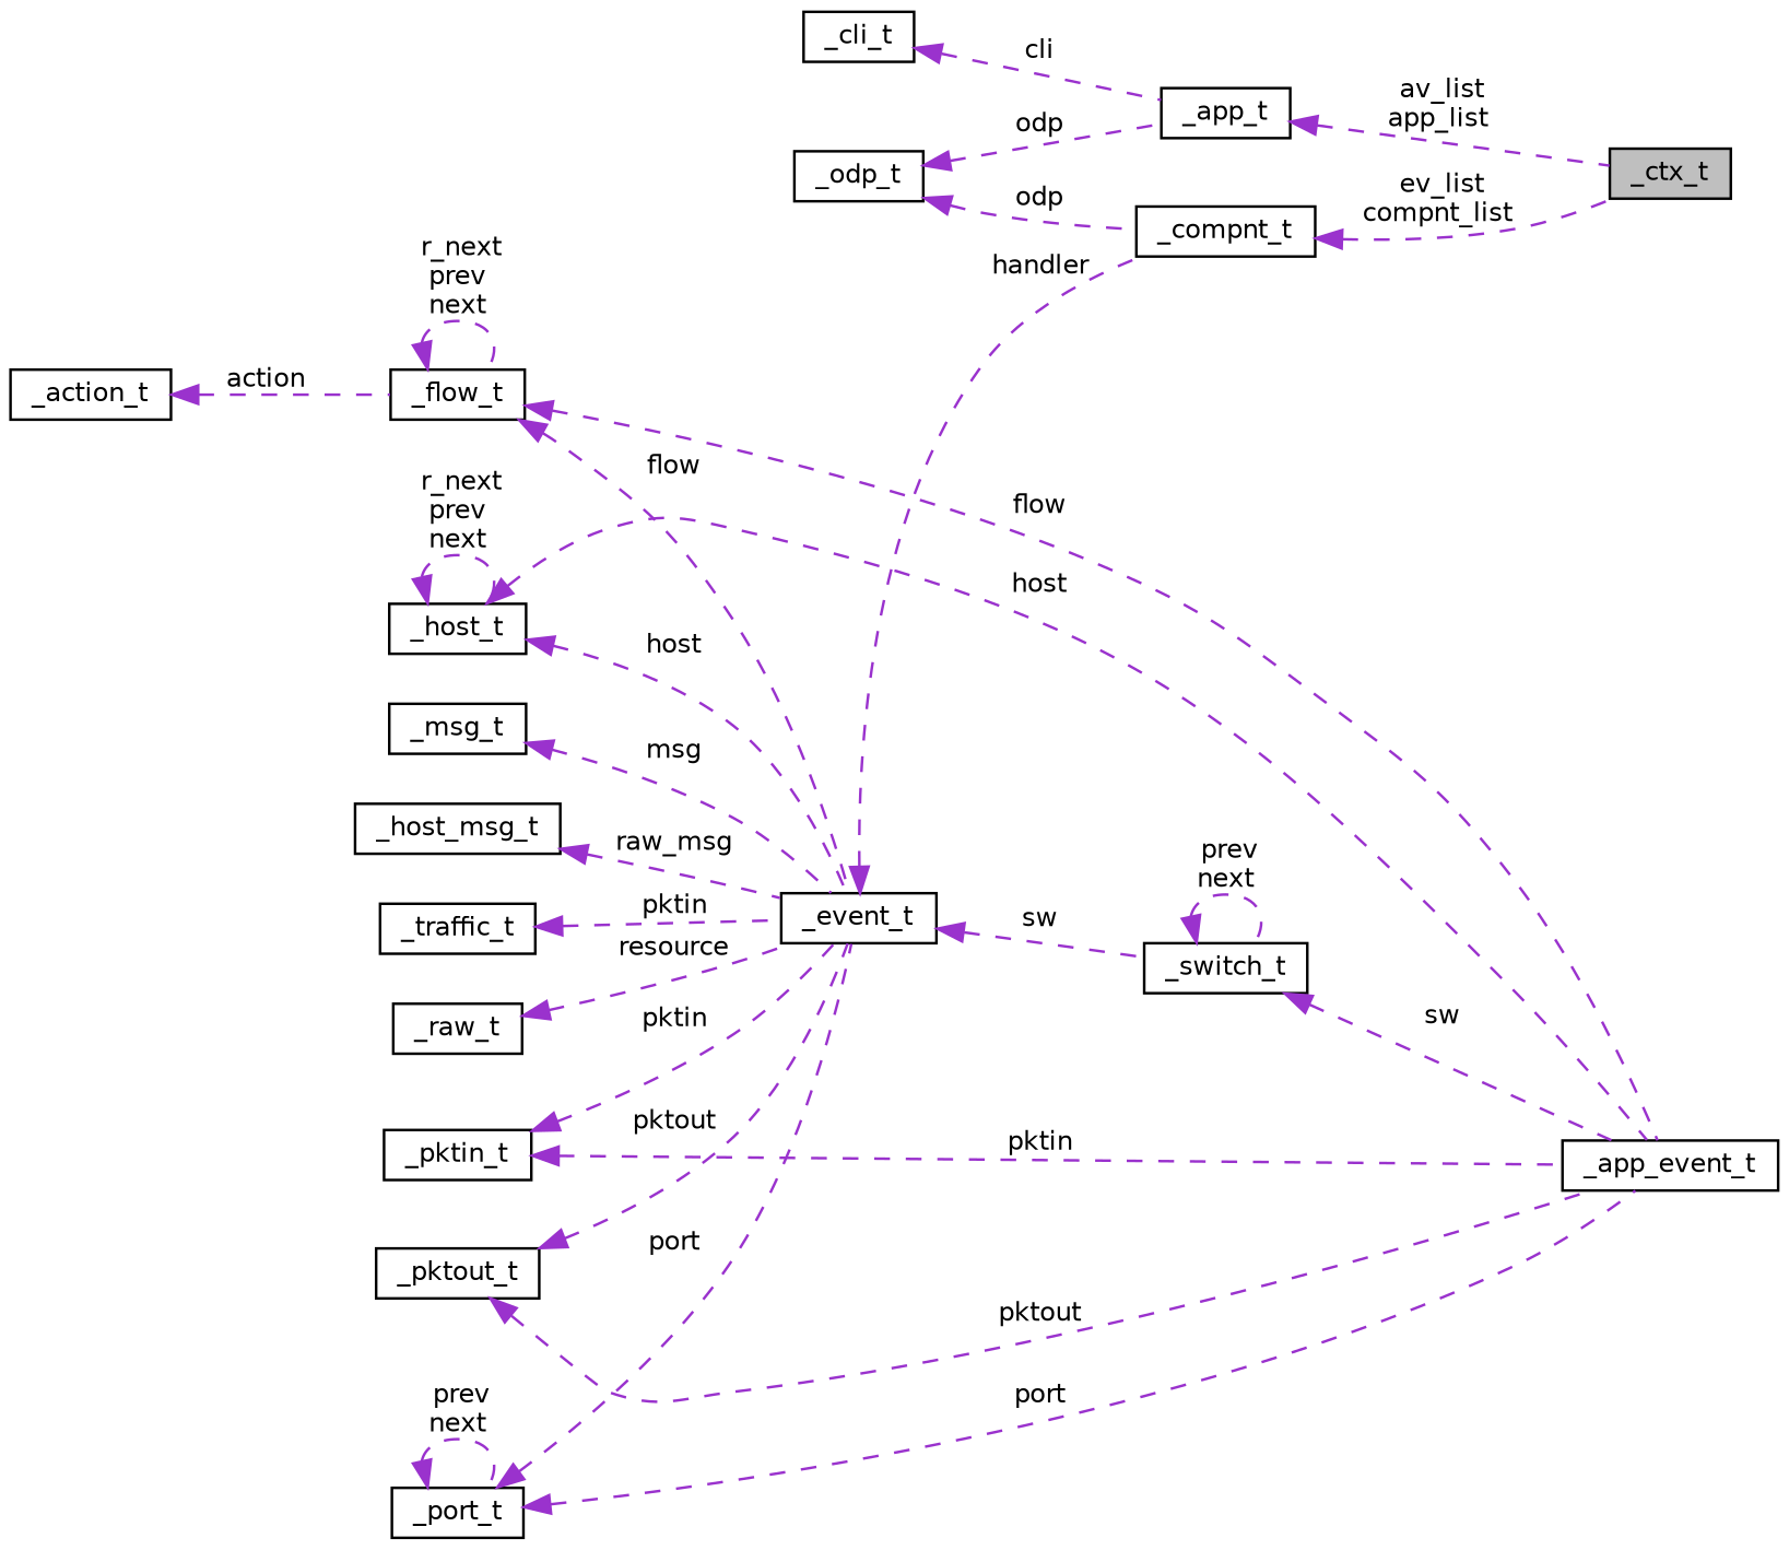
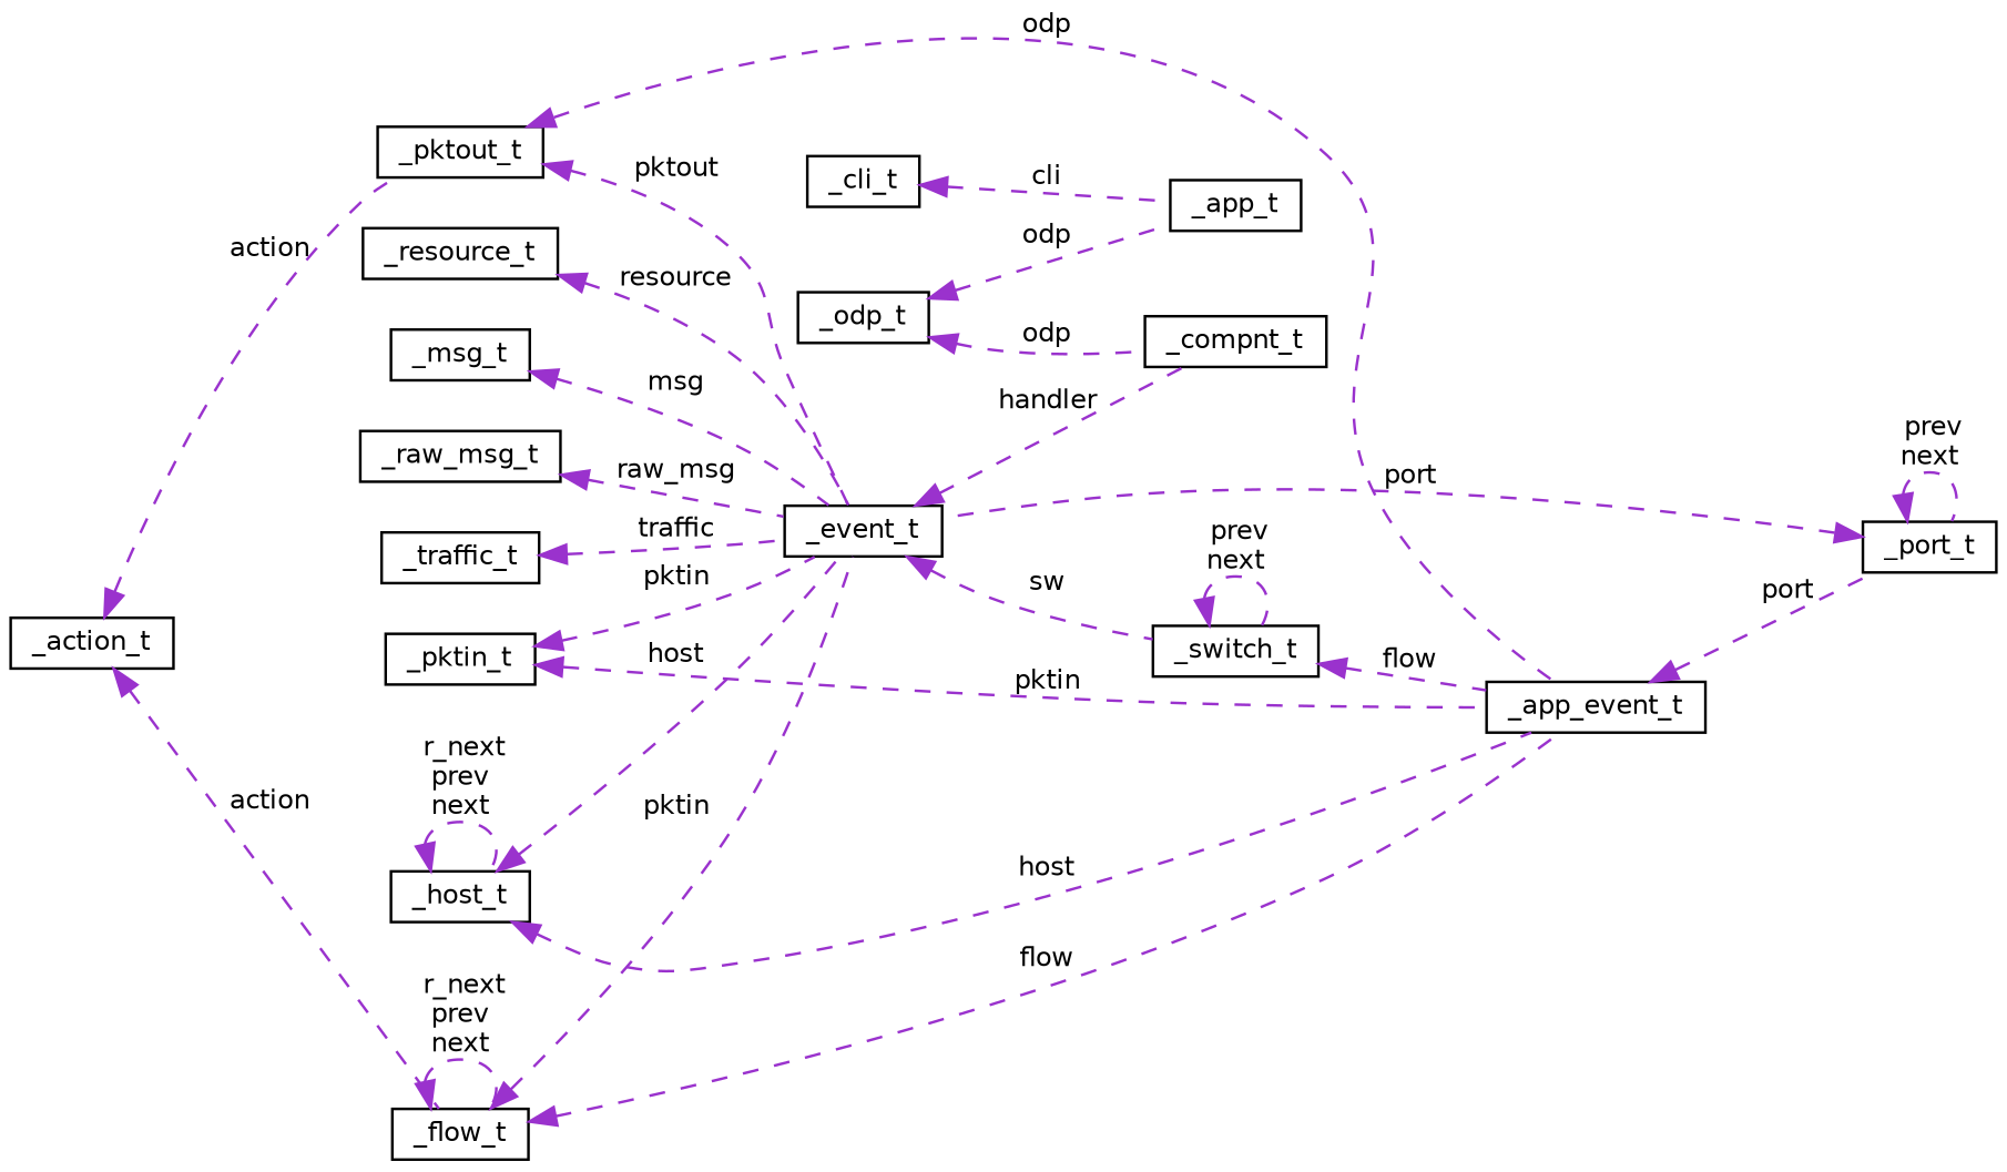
  digraph {
    rankdir=LR
    node [color=black fillcolor=white fontname=Helvetica fontsize=10 shape=record style=filled]
    edge [color=darkorchid3 dir=back fontname=Helvetica fontsize=10 labelfontname=Helvetica labelfontsize=10 style=dashed]
-   n1 [fillcolor=grey75 fontcolor=black height=0.2 label=_ctx_t width=0.4]
    n2 [height=0.2 label=_app_t width=0.4]
    n3 [height=0.2 label=_app_event_t width=0.4]
    n4 [height=0.2 label=_host_t width=0.4]
    n5 [height=0.2 label=_event_t width=0.4]
    n6 [height=0.2 label=_switch_t width=0.4]
    n7 [height=0.2 label=_compnt_t width=0.4]
    n8 [height=0.2 label=_pktout_t width=0.4]
    n9 [height=0.2 label=_action_t width=0.4]
    n10 [height=0.2 label=_flow_t width=0.4]
    n11 [height=0.2 label=_pktin_t width=0.4]
    n12 [height=0.2 label=_port_t width=0.4]
    n13 [height=0.2 label=_cli_t width=0.4]
    n14 [height=0.2 label=_odp_t width=0.4]
    n15 [height=0.2 label=_msg_t width=0.4]
-   n16 [height=0.2 label=_host_msg_t width=0.4]
+   n16 [height=0.2 label=_raw_msg_t width=0.4]
    n17 [height=0.2 label=_traffic_t width=0.4]
-   n18 [height=0.2 label=_raw_t width=0.4]
-   n2 -> n1 [label=" av_list\napp_list"]
+   n18 [height=0.2 label=_resource_t width=0.4]
    n4 -> n3 [label=" host"]
    n4 -> n4 [label=" r_next\nprev\nnext"]
    n4 -> n5 [label=" host"]
    n5 -> n6 [label=" sw"]
    n5 -> n7 [label=" handler"]
-   n6 -> n3 [label=" sw"]
+   n6 -> n3 [label=" flow"]
    n6 -> n6 [label=" prev\nnext"]
-   n7 -> n1 [label=" ev_list\ncompnt_list"]
-   n8 -> n3 [label=" pktout"]
+   n8 -> n3 [label=" odp"]
    n8 -> n5 [label=" pktout"]
+   n9 -> n8 [label=" action"]
    n9 -> n10 [label=" action"]
    n10 -> n3 [label=" flow"]
-   n10 -> n5 [label=" flow"]
+   n10 -> n5 [label=" pktin"]
    n10 -> n10 [label=" r_next\nprev\nnext"]
    n11 -> n3 [label=" pktin"]
    n11 -> n5 [label=" pktin"]
-   n12 -> n3 [label=" port"]
+   n3 -> n12 [label=" port"]
    n12 -> n5 [label=" port"]
    n12 -> n12 [label=" prev\nnext"]
    n13 -> n2 [label=" cli"]
    n14 -> n2 [label=" odp"]
    n14 -> n7 [label=" odp"]
    n15 -> n5 [label=" msg"]
    n16 -> n5 [label=" raw_msg"]
-   n17 -> n5 [label=" pktin"]
+   n17 -> n5 [label=" traffic"]
    n18 -> n5 [label=" resource"]
  }
